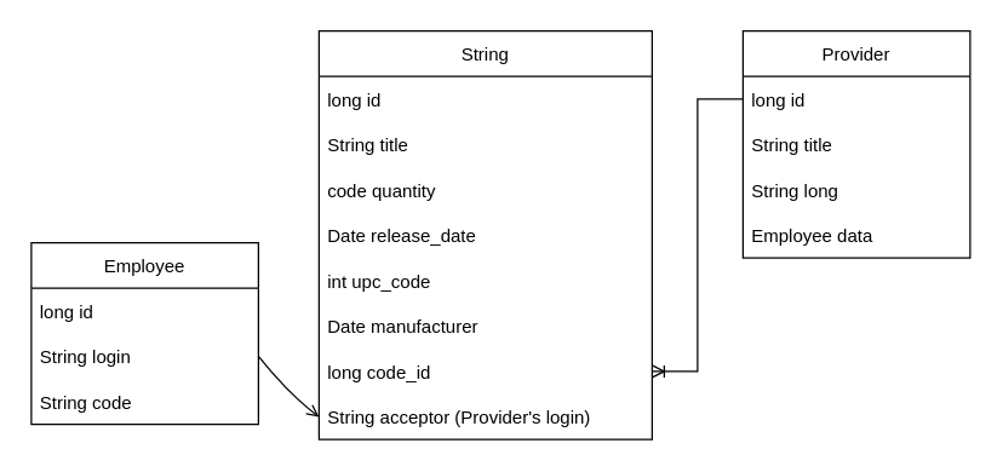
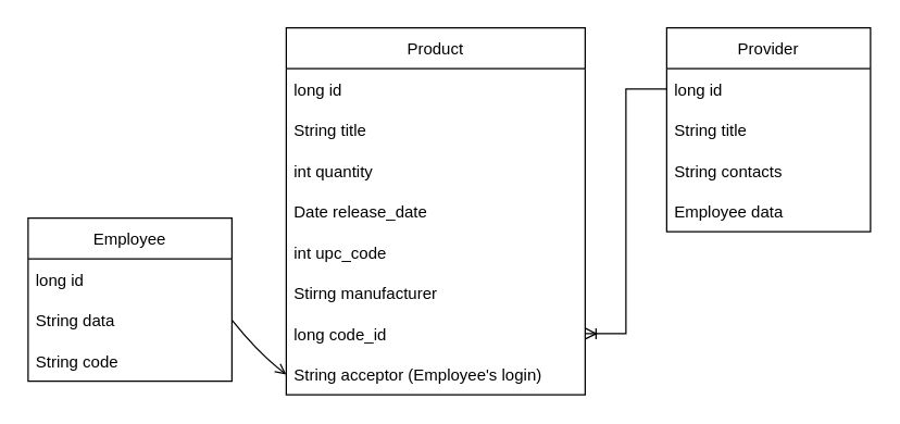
  <mxCell id="0" />
  <mxCell id="1" parent="0" />
  <mxCell id="2" value="Employee" style="swimlane;fontStyle=0;childLayout=stackLayout;horizontal=1;startSize=30;horizontalStack=0;resizeParent=1;resizeParentMax=0;resizeLast=0;collapsible=1;marginBottom=0;" parent="1" vertex="1"><mxGeometry x="20" y="160" width="150" height="120" as="geometry" /></mxCell>
  <mxCell id="3" value="long id" style="text;strokeColor=none;fillColor=none;align=left;verticalAlign=middle;spacingLeft=4;spacingRight=4;overflow=hidden;points=[[0,0.5],[1,0.5]];portConstraint=eastwest;rotatable=0;" parent="2" vertex="1"><mxGeometry y="30" width="150" height="30" as="geometry" /></mxCell>
- <mxCell id="4" value="String login" style="text;strokeColor=none;fillColor=none;align=left;verticalAlign=middle;spacingLeft=4;spacingRight=4;overflow=hidden;points=[[0,0.5],[1,0.5]];portConstraint=eastwest;rotatable=0;" parent="2" vertex="1"><mxGeometry y="60" width="150" height="30" as="geometry" /></mxCell>
+ <mxCell id="4" value="String data" style="text;strokeColor=none;fillColor=none;align=left;verticalAlign=middle;spacingLeft=4;spacingRight=4;overflow=hidden;points=[[0,0.5],[1,0.5]];portConstraint=eastwest;rotatable=0;" parent="2" vertex="1"><mxGeometry y="60" width="150" height="30" as="geometry" /></mxCell>
  <mxCell id="5" value="String code" style="text;strokeColor=none;fillColor=none;align=left;verticalAlign=middle;spacingLeft=4;spacingRight=4;overflow=hidden;points=[[0,0.5],[1,0.5]];portConstraint=eastwest;rotatable=0;" parent="2" vertex="1"><mxGeometry y="90" width="150" height="30" as="geometry" /></mxCell>
- <mxCell id="6" value="String" style="swimlane;fontStyle=0;childLayout=stackLayout;horizontal=1;startSize=30;horizontalStack=0;resizeParent=1;resizeParentMax=0;resizeLast=0;collapsible=1;marginBottom=0;" parent="1" vertex="1"><mxGeometry x="210" y="20" width="220" height="270" as="geometry" /></mxCell>
+ <mxCell id="6" value="Product" style="swimlane;fontStyle=0;childLayout=stackLayout;horizontal=1;startSize=30;horizontalStack=0;resizeParent=1;resizeParentMax=0;resizeLast=0;collapsible=1;marginBottom=0;" parent="1" vertex="1"><mxGeometry x="210" y="20" width="220" height="270" as="geometry" /></mxCell>
  <mxCell id="7" value="long id" style="text;strokeColor=none;fillColor=none;align=left;verticalAlign=middle;spacingLeft=4;spacingRight=4;overflow=hidden;points=[[0,0.5],[1,0.5]];portConstraint=eastwest;rotatable=0;" parent="6" vertex="1"><mxGeometry y="30" width="220" height="30" as="geometry" /></mxCell>
  <mxCell id="8" value="String title" style="text;strokeColor=none;fillColor=none;align=left;verticalAlign=middle;spacingLeft=4;spacingRight=4;overflow=hidden;points=[[0,0.5],[1,0.5]];portConstraint=eastwest;rotatable=0;" parent="6" vertex="1"><mxGeometry y="60" width="220" height="30" as="geometry" /></mxCell>
- <mxCell id="9" value="code quantity" style="text;strokeColor=none;fillColor=none;align=left;verticalAlign=middle;spacingLeft=4;spacingRight=4;overflow=hidden;points=[[0,0.5],[1,0.5]];portConstraint=eastwest;rotatable=0;" parent="6" vertex="1"><mxGeometry y="90" width="220" height="30" as="geometry" /></mxCell>
+ <mxCell id="9" value="int quantity" style="text;strokeColor=none;fillColor=none;align=left;verticalAlign=middle;spacingLeft=4;spacingRight=4;overflow=hidden;points=[[0,0.5],[1,0.5]];portConstraint=eastwest;rotatable=0;" parent="6" vertex="1"><mxGeometry y="90" width="220" height="30" as="geometry" /></mxCell>
  <mxCell id="10" value="Date release_date" style="text;strokeColor=none;fillColor=none;align=left;verticalAlign=middle;spacingLeft=4;spacingRight=4;overflow=hidden;points=[[0,0.5],[1,0.5]];portConstraint=eastwest;rotatable=0;" parent="6" vertex="1"><mxGeometry y="120" width="220" height="30" as="geometry" /></mxCell>
  <mxCell id="11" value="int upc_code" style="text;strokeColor=none;fillColor=none;align=left;verticalAlign=middle;spacingLeft=4;spacingRight=4;overflow=hidden;points=[[0,0.5],[1,0.5]];portConstraint=eastwest;rotatable=0;" parent="6" vertex="1"><mxGeometry y="150" width="220" height="30" as="geometry" /></mxCell>
- <mxCell id="12" value="Date manufacturer" style="text;strokeColor=none;fillColor=none;align=left;verticalAlign=middle;spacingLeft=4;spacingRight=4;overflow=hidden;points=[[0,0.5],[1,0.5]];portConstraint=eastwest;rotatable=0;" parent="6" vertex="1"><mxGeometry y="180" width="220" height="30" as="geometry" /></mxCell>
+ <mxCell id="12" value="Stirng manufacturer" style="text;strokeColor=none;fillColor=none;align=left;verticalAlign=middle;spacingLeft=4;spacingRight=4;overflow=hidden;points=[[0,0.5],[1,0.5]];portConstraint=eastwest;rotatable=0;" parent="6" vertex="1"><mxGeometry y="180" width="220" height="30" as="geometry" /></mxCell>
  <mxCell id="13" value="long code_id" style="text;strokeColor=none;fillColor=none;align=left;verticalAlign=middle;spacingLeft=4;spacingRight=4;overflow=hidden;points=[[0,0.5],[1,0.5]];portConstraint=eastwest;rotatable=0;" parent="6" vertex="1"><mxGeometry y="210" width="220" height="30" as="geometry" /></mxCell>
- <mxCell id="14" value="String acceptor (Provider's login)" style="text;strokeColor=none;fillColor=none;align=left;verticalAlign=middle;spacingLeft=4;spacingRight=4;overflow=hidden;points=[[0,0.5],[1,0.5]];portConstraint=eastwest;rotatable=0;" parent="6" vertex="1"><mxGeometry y="240" width="220" height="30" as="geometry" /></mxCell>
+ <mxCell id="14" value="String acceptor (Employee's login)" style="text;strokeColor=none;fillColor=none;align=left;verticalAlign=middle;spacingLeft=4;spacingRight=4;overflow=hidden;points=[[0,0.5],[1,0.5]];portConstraint=eastwest;rotatable=0;" parent="6" vertex="1"><mxGeometry y="240" width="220" height="30" as="geometry" /></mxCell>
  <mxCell id="15" value="Provider" style="swimlane;fontStyle=0;childLayout=stackLayout;horizontal=1;startSize=30;horizontalStack=0;resizeParent=1;resizeParentMax=0;resizeLast=0;collapsible=1;marginBottom=0;" parent="1" vertex="1"><mxGeometry x="490" y="20" width="150" height="150" as="geometry" /></mxCell>
  <mxCell id="16" value="long id" style="text;strokeColor=none;fillColor=none;align=left;verticalAlign=middle;spacingLeft=4;spacingRight=4;overflow=hidden;points=[[0,0.5],[1,0.5]];portConstraint=eastwest;rotatable=0;" parent="15" vertex="1"><mxGeometry y="30" width="150" height="30" as="geometry" /></mxCell>
  <mxCell id="17" value="String title" style="text;strokeColor=none;fillColor=none;align=left;verticalAlign=middle;spacingLeft=4;spacingRight=4;overflow=hidden;points=[[0,0.5],[1,0.5]];portConstraint=eastwest;rotatable=0;" parent="15" vertex="1"><mxGeometry y="60" width="150" height="30" as="geometry" /></mxCell>
- <mxCell id="18" value="String long" style="text;strokeColor=none;fillColor=none;align=left;verticalAlign=middle;spacingLeft=4;spacingRight=4;overflow=hidden;points=[[0,0.5],[1,0.5]];portConstraint=eastwest;rotatable=0;" parent="15" vertex="1"><mxGeometry y="90" width="150" height="30" as="geometry" /></mxCell>
+ <mxCell id="18" value="String contacts" style="text;strokeColor=none;fillColor=none;align=left;verticalAlign=middle;spacingLeft=4;spacingRight=4;overflow=hidden;points=[[0,0.5],[1,0.5]];portConstraint=eastwest;rotatable=0;" parent="15" vertex="1"><mxGeometry y="90" width="150" height="30" as="geometry" /></mxCell>
  <mxCell id="19" value="Employee data" style="text;strokeColor=none;fillColor=none;align=left;verticalAlign=middle;spacingLeft=4;spacingRight=4;overflow=hidden;points=[[0,0.5],[1,0.5]];portConstraint=eastwest;rotatable=0;" parent="15" vertex="1"><mxGeometry y="120" width="150" height="30" as="geometry" /></mxCell>
  <mxCell id="20" value="" style="edgeStyle=entityRelationEdgeStyle;fontSize=12;html=1;endArrow=ERoneToMany;rounded=0;exitX=0;exitY=0.5;exitDx=0;exitDy=0;entryX=1;entryY=0.5;entryDx=0;entryDy=0;" parent="1" source="16" target="13" edge="1"><mxGeometry width="100" height="100" relative="1" as="geometry"><mxPoint x="450" y="300" as="sourcePoint" /><mxPoint x="550" y="200" as="targetPoint" /></mxGeometry></mxCell>
  <mxCell id="21" value="" style="curved=1;endArrow=open;html=1;rounded=0;exitX=1;exitY=0.5;exitDx=0;exitDy=0;entryX=0;entryY=0.5;entryDx=0;entryDy=0;" edge="1" parent="1" source="4" target="14"><mxGeometry width="50" height="50" relative="1" as="geometry"><mxPoint x="390" y="340" as="sourcePoint" /><mxPoint x="200" y="320" as="targetPoint" /><Array as="points"><mxPoint x="190" y="260" /></Array></mxGeometry></mxCell>
